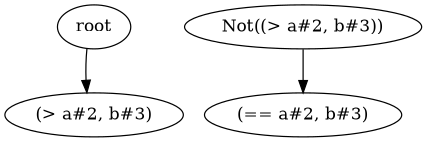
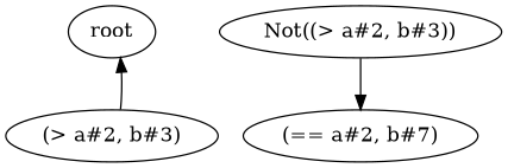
  digraph {
    n1 [label=root]
    n2 [label="(> a#2, b#3)"]
    n3 [label="Not((> a#2, b#3))"]
-   n4 [label="(== a#2, b#3)"]
-   n1 -> n2
+   n4 [label="(== a#2, b#7)"]
+   n2 -> n1
    n3 -> n4
  }
